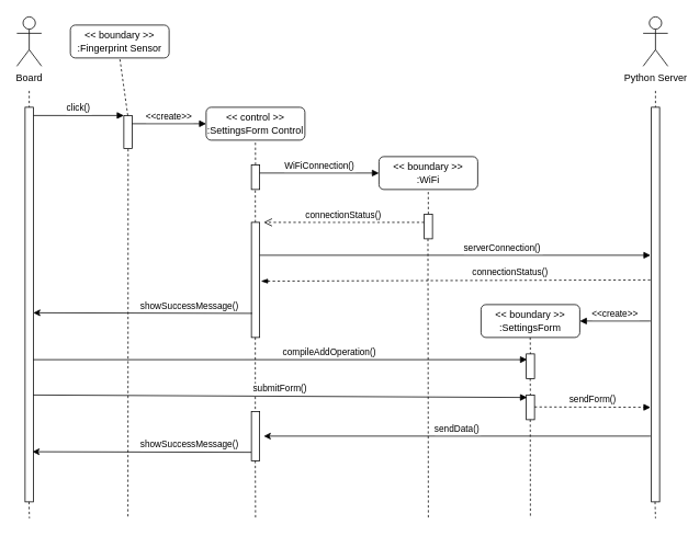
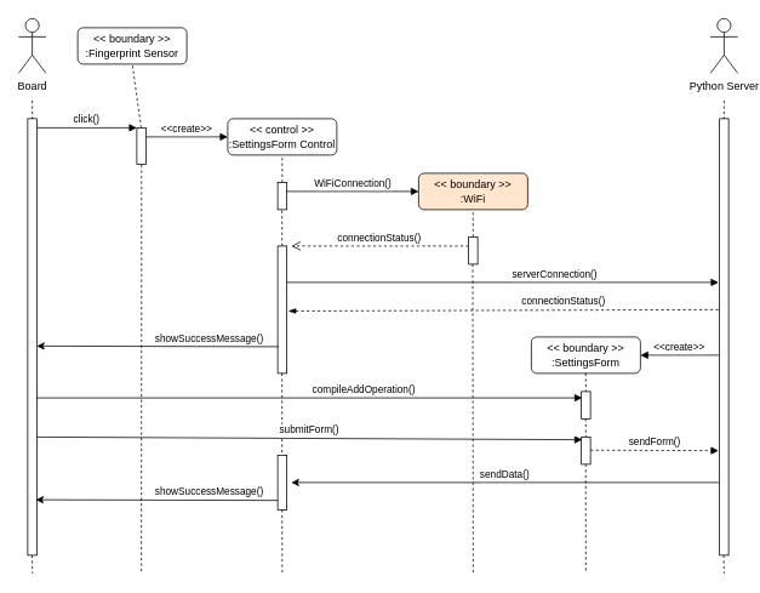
  <mxCell id="0" />
  <mxCell id="1" parent="0" />
  <mxCell id="2" value="connectionStatus()" style="verticalAlign=bottom;endArrow=open;dashed=1;endSize=8;exitX=0;exitY=0.95;shadow=0;strokeWidth=1;" parent="1" edge="1"><mxGeometry relative="1" as="geometry"><mxPoint x="320" y="270" as="targetPoint" /><mxPoint x="515" y="270" as="sourcePoint" /></mxGeometry></mxCell>
  <mxCell id="3" value="click()" style="verticalAlign=bottom;endArrow=block;shadow=0;strokeWidth=1;entryX=0;entryY=0;entryDx=0;entryDy=0;entryPerimeter=0;" parent="1" target="7" edge="1"><mxGeometry relative="1" as="geometry"><mxPoint x="40" y="140" as="sourcePoint" /><mxPoint x="110" y="140" as="targetPoint" /></mxGeometry></mxCell>
  <mxCell id="4" value="Board" style="shape=umlActor;verticalLabelPosition=bottom;verticalAlign=top;html=1;outlineConnect=0;" parent="1" vertex="1"><mxGeometry x="20" y="20" width="30" height="60" as="geometry" /></mxCell>
  <mxCell id="5" value="" style="points=[];perimeter=orthogonalPerimeter;rounded=0;shadow=0;strokeWidth=1;" parent="1" vertex="1"><mxGeometry x="30" y="130" width="10" height="480" as="geometry" /></mxCell>
  <mxCell id="6" value="" style="endArrow=none;dashed=1;html=1;rounded=0;" parent="1" edge="1"><mxGeometry width="50" height="50" relative="1" as="geometry"><mxPoint x="35" y="110" as="sourcePoint" /><mxPoint x="35" y="130" as="targetPoint" /></mxGeometry></mxCell>
  <mxCell id="7" value="" style="points=[];perimeter=orthogonalPerimeter;rounded=0;shadow=0;strokeWidth=1;" parent="1" vertex="1"><mxGeometry x="150" y="140" width="10" height="40" as="geometry" /></mxCell>
  <mxCell id="8" value="" style="endArrow=none;dashed=1;html=1;rounded=0;exitX=0.48;exitY=0;exitDx=0;exitDy=0;exitPerimeter=0;entryX=0.5;entryY=1;entryDx=0;entryDy=0;" parent="1" source="7" target="9" edge="1"><mxGeometry width="50" height="50" relative="1" as="geometry"><mxPoint x="360" y="200" as="sourcePoint" /><mxPoint x="155" y="90" as="targetPoint" /></mxGeometry></mxCell>
  <mxCell id="9" value="&lt;div&gt;&amp;lt;&amp;lt; boundary &amp;gt;&amp;gt;&lt;/div&gt;&lt;div&gt;:Fingerprint Sensor&lt;br&gt;&lt;/div&gt;" style="rounded=1;whiteSpace=wrap;html=1;" parent="1" vertex="1"><mxGeometry x="85" y="30" width="120" height="40" as="geometry" /></mxCell>
  <mxCell id="10" value="" style="endArrow=none;dashed=1;html=1;rounded=0;exitX=0.522;exitY=1.019;exitDx=0;exitDy=0;exitPerimeter=0;" parent="1" source="7" edge="1"><mxGeometry width="50" height="50" relative="1" as="geometry"><mxPoint x="310" y="170" as="sourcePoint" /><mxPoint x="155" y="630" as="targetPoint" /></mxGeometry></mxCell>
  <mxCell id="11" value="&lt;&lt;create&gt;&gt;" style="verticalAlign=bottom;endArrow=block;shadow=0;strokeWidth=1;" parent="1" edge="1"><mxGeometry relative="1" as="geometry"><mxPoint x="160" y="150" as="sourcePoint" /><mxPoint x="250" y="150" as="targetPoint" /></mxGeometry></mxCell>
  <mxCell id="12" value="&lt;div&gt;&amp;lt;&amp;lt; control &amp;gt;&amp;gt;&lt;/div&gt;&lt;div&gt;:SettingsForm Control&lt;br&gt;&lt;/div&gt;" style="rounded=1;whiteSpace=wrap;html=1;" parent="1" vertex="1"><mxGeometry x="250" y="130" width="120" height="40" as="geometry" /></mxCell>
  <mxCell id="13" value="" style="endArrow=none;dashed=1;html=1;rounded=0;entryX=0.5;entryY=1;entryDx=0;entryDy=0;" parent="1" edge="1"><mxGeometry width="50" height="50" relative="1" as="geometry"><mxPoint x="310" y="200" as="sourcePoint" /><mxPoint x="309.86" y="170" as="targetPoint" /></mxGeometry></mxCell>
  <mxCell id="14" value="" style="points=[];perimeter=orthogonalPerimeter;rounded=0;shadow=0;strokeWidth=1;" parent="1" vertex="1"><mxGeometry x="305" y="200" width="10" height="30" as="geometry" /></mxCell>
  <mxCell id="15" value="WiFiConnection()" style="verticalAlign=bottom;endArrow=block;shadow=0;strokeWidth=1;" parent="1" edge="1"><mxGeometry relative="1" as="geometry"><mxPoint x="315" y="210" as="sourcePoint" /><mxPoint x="460" y="210" as="targetPoint" /></mxGeometry></mxCell>
- <mxCell id="16" value="&lt;div&gt;&amp;lt;&amp;lt; boundary &amp;gt;&amp;gt;&lt;/div&gt;&lt;div&gt;:WiFi&lt;br&gt;&lt;/div&gt;" style="rounded=1;whiteSpace=wrap;html=1;" parent="1" vertex="1"><mxGeometry x="460" y="190" width="120" height="40" as="geometry" /></mxCell>
+ <mxCell id="16" value="&lt;div&gt;&amp;lt;&amp;lt; boundary &amp;gt;&amp;gt;&lt;/div&gt;&lt;div&gt;:WiFi&lt;br&gt;&lt;/div&gt;" style="rounded=1;whiteSpace=wrap;html=1;fillColor=#ffe6cc;" parent="1" vertex="1"><mxGeometry x="460" y="190" width="120" height="40" as="geometry" /></mxCell>
  <mxCell id="17" value="" style="endArrow=none;dashed=1;html=1;rounded=0;entryX=0.5;entryY=1;entryDx=0;entryDy=0;" parent="1" edge="1"><mxGeometry width="50" height="50" relative="1" as="geometry"><mxPoint x="520" y="260" as="sourcePoint" /><mxPoint x="519.86" y="230" as="targetPoint" /></mxGeometry></mxCell>
  <mxCell id="18" value="" style="points=[];perimeter=orthogonalPerimeter;rounded=0;shadow=0;strokeWidth=1;" parent="1" vertex="1"><mxGeometry x="515" y="260" width="10" height="30" as="geometry" /></mxCell>
  <mxCell id="19" value="" style="endArrow=none;dashed=1;html=1;rounded=0;entryX=0.5;entryY=1;entryDx=0;entryDy=0;exitX=0.48;exitY=0;exitDx=0;exitDy=0;exitPerimeter=0;" parent="1" source="20" edge="1"><mxGeometry x="-1" y="30" width="50" height="50" relative="1" as="geometry"><mxPoint x="309.85" y="260" as="sourcePoint" /><mxPoint x="309.71" y="230" as="targetPoint" /><mxPoint x="30" y="30" as="offset" /></mxGeometry></mxCell>
  <mxCell id="20" value="" style="points=[];perimeter=orthogonalPerimeter;rounded=0;shadow=0;strokeWidth=1;" parent="1" vertex="1"><mxGeometry x="305" y="270" width="10" height="140" as="geometry" /></mxCell>
  <mxCell id="21" value="serverConnection()" style="verticalAlign=bottom;endArrow=block;shadow=0;strokeWidth=1;" parent="1" edge="1"><mxGeometry x="0.242" relative="1" as="geometry"><mxPoint x="315" y="310" as="sourcePoint" /><mxPoint x="790" y="310" as="targetPoint" /><mxPoint as="offset" /></mxGeometry></mxCell>
  <mxCell id="22" value="compileAddOperation()" style="verticalAlign=bottom;endArrow=block;shadow=0;strokeWidth=1;entryX=0.1;entryY=0.233;entryDx=0;entryDy=0;entryPerimeter=0;" parent="1" target="34" edge="1"><mxGeometry x="0.2" relative="1" as="geometry"><mxPoint x="40" y="437" as="sourcePoint" /><mxPoint x="660" y="440" as="targetPoint" /><mxPoint as="offset" /></mxGeometry></mxCell>
  <mxCell id="23" value="connectionStatus()" style="verticalAlign=bottom;endArrow=none;shadow=0;strokeWidth=1;endFill=0;startArrow=blockThin;startFill=1;dashed=1;" parent="1" edge="1"><mxGeometry x="0.282" y="1" relative="1" as="geometry"><mxPoint x="316.67" y="341.5" as="sourcePoint" /><mxPoint x="790" y="340" as="targetPoint" /><mxPoint as="offset" /></mxGeometry></mxCell>
  <mxCell id="24" value="showSuccessMessage()" style="verticalAlign=bottom;endArrow=none;shadow=0;strokeWidth=1;entryX=0.1;entryY=0.01;entryDx=0;entryDy=0;entryPerimeter=0;endFill=0;startArrow=classic;startFill=1;" parent="1" edge="1"><mxGeometry x="0.429" relative="1" as="geometry"><mxPoint x="40" y="380" as="sourcePoint" /><mxPoint x="306" y="380.7" as="targetPoint" /><mxPoint as="offset" /></mxGeometry></mxCell>
  <mxCell id="25" value="showSuccessMessage()" style="verticalAlign=bottom;endArrow=none;shadow=0;strokeWidth=1;entryX=0.1;entryY=0.01;entryDx=0;entryDy=0;entryPerimeter=0;endFill=0;startArrow=classic;startFill=1;" parent="1" edge="1"><mxGeometry x="0.436" relative="1" as="geometry"><mxPoint x="39" y="549" as="sourcePoint" /><mxPoint x="305" y="549.7" as="targetPoint" /><mxPoint as="offset" /></mxGeometry></mxCell>
  <mxCell id="26" value="" style="points=[];perimeter=orthogonalPerimeter;rounded=0;shadow=0;strokeWidth=1;" parent="1" vertex="1"><mxGeometry x="305" y="500" width="10" height="60" as="geometry" /></mxCell>
  <mxCell id="27" value="Python Server" style="shape=umlActor;verticalLabelPosition=bottom;verticalAlign=top;html=1;outlineConnect=0;" parent="1" vertex="1"><mxGeometry x="781" y="20" width="30" height="60" as="geometry" /></mxCell>
  <mxCell id="28" value="" style="points=[];perimeter=orthogonalPerimeter;rounded=0;shadow=0;strokeWidth=1;" parent="1" vertex="1"><mxGeometry x="791" y="130" width="10" height="480" as="geometry" /></mxCell>
  <mxCell id="29" value="" style="endArrow=none;dashed=1;html=1;rounded=0;" parent="1" edge="1"><mxGeometry width="50" height="50" relative="1" as="geometry"><mxPoint x="796" y="110" as="sourcePoint" /><mxPoint x="796" y="130" as="targetPoint" /></mxGeometry></mxCell>
  <mxCell id="30" value="" style="endArrow=none;dashed=1;html=1;rounded=0;" parent="1" edge="1"><mxGeometry x="1" y="-20" width="50" height="50" relative="1" as="geometry"><mxPoint x="309.71" y="560" as="sourcePoint" /><mxPoint x="310" y="630" as="targetPoint" /><mxPoint as="offset" /></mxGeometry></mxCell>
  <mxCell id="31" value="" style="endArrow=none;dashed=1;html=1;rounded=0;" parent="1" target="26" edge="1"><mxGeometry x="1" y="-20" width="50" height="50" relative="1" as="geometry"><mxPoint x="309.71" y="410" as="sourcePoint" /><mxPoint x="310.22" y="446.34" as="targetPoint" /><mxPoint as="offset" /></mxGeometry></mxCell>
  <mxCell id="32" value="&lt;div&gt;&amp;lt;&amp;lt; boundary &amp;gt;&amp;gt;&lt;/div&gt;&lt;div&gt;:SettingsForm&lt;br&gt;&lt;/div&gt;" style="rounded=1;whiteSpace=wrap;html=1;" parent="1" vertex="1"><mxGeometry x="584" y="370" width="120" height="40" as="geometry" /></mxCell>
  <mxCell id="33" value="&lt;&lt;create&gt;&gt;" style="verticalAlign=bottom;endArrow=none;shadow=0;strokeWidth=1;endFill=0;startArrow=block;startFill=1;exitX=1;exitY=0.5;exitDx=0;exitDy=0;" parent="1" source="32" edge="1"><mxGeometry relative="1" as="geometry"><mxPoint x="470" y="389.5" as="sourcePoint" /><mxPoint x="790" y="390" as="targetPoint" /></mxGeometry></mxCell>
  <mxCell id="34" value="" style="points=[];perimeter=orthogonalPerimeter;rounded=0;shadow=0;strokeWidth=1;" parent="1" vertex="1"><mxGeometry x="639" y="430" width="10" height="30" as="geometry" /></mxCell>
  <mxCell id="35" value="" style="endArrow=none;dashed=1;html=1;rounded=0;" parent="1" edge="1"><mxGeometry x="1" y="-20" width="50" height="50" relative="1" as="geometry"><mxPoint x="643.75" y="410" as="sourcePoint" /><mxPoint x="644" y="430" as="targetPoint" /><mxPoint as="offset" /></mxGeometry></mxCell>
  <mxCell id="36" value="" style="endArrow=none;dashed=1;html=1;rounded=0;" parent="1" edge="1"><mxGeometry x="1" y="-20" width="50" height="50" relative="1" as="geometry"><mxPoint x="643.74" y="460" as="sourcePoint" /><mxPoint x="643.99" y="480" as="targetPoint" /><mxPoint as="offset" /></mxGeometry></mxCell>
  <mxCell id="37" value="" style="points=[];perimeter=orthogonalPerimeter;rounded=0;shadow=0;strokeWidth=1;" parent="1" vertex="1"><mxGeometry x="639" y="480" width="10" height="30" as="geometry" /></mxCell>
  <mxCell id="38" value="submitForm()" style="verticalAlign=bottom;endArrow=block;shadow=0;strokeWidth=1;" parent="1" edge="1"><mxGeometry relative="1" as="geometry"><mxPoint x="40" y="480" as="sourcePoint" /><mxPoint x="640" y="483" as="targetPoint" /></mxGeometry></mxCell>
  <mxCell id="39" value="sendForm()" style="verticalAlign=bottom;endArrow=block;shadow=0;strokeWidth=1;endFill=1;startArrow=none;startFill=0;dashed=1;" parent="1" edge="1"><mxGeometry relative="1" as="geometry"><mxPoint x="649" y="494.5" as="sourcePoint" /><mxPoint x="790" y="495" as="targetPoint" /></mxGeometry></mxCell>
  <mxCell id="40" value="sendData()" style="verticalAlign=bottom;endArrow=none;shadow=0;strokeWidth=1;endFill=0;startArrow=classic;startFill=1;" parent="1" edge="1"><mxGeometry relative="1" as="geometry"><mxPoint x="320" y="530" as="sourcePoint" /><mxPoint x="790" y="530" as="targetPoint" /></mxGeometry></mxCell>
  <mxCell id="41" value="" style="endArrow=none;dashed=1;html=1;rounded=0;" parent="1" edge="1"><mxGeometry x="1" y="-20" width="50" height="50" relative="1" as="geometry"><mxPoint x="795.5" y="610" as="sourcePoint" /><mxPoint x="796" y="630" as="targetPoint" /><mxPoint as="offset" /></mxGeometry></mxCell>
  <mxCell id="42" value="" style="endArrow=none;dashed=1;html=1;rounded=0;" parent="1" edge="1"><mxGeometry x="1" y="-20" width="50" height="50" relative="1" as="geometry"><mxPoint x="34.75" y="610" as="sourcePoint" /><mxPoint x="35.25" y="630" as="targetPoint" /><mxPoint as="offset" /></mxGeometry></mxCell>
  <mxCell id="43" value="" style="endArrow=none;dashed=1;html=1;rounded=0;" parent="1" edge="1"><mxGeometry x="1" y="-20" width="50" height="50" relative="1" as="geometry"><mxPoint x="519.5" y="290" as="sourcePoint" /><mxPoint x="520" y="630" as="targetPoint" /><mxPoint as="offset" /></mxGeometry></mxCell>
  <mxCell id="44" value="" style="endArrow=none;dashed=1;html=1;rounded=0;exitX=0.481;exitY=0.997;exitDx=0;exitDy=0;exitPerimeter=0;" parent="1" source="37" edge="1"><mxGeometry x="1" y="-20" width="50" height="50" relative="1" as="geometry"><mxPoint x="644" y="520" as="sourcePoint" /><mxPoint x="644" y="630" as="targetPoint" /><mxPoint as="offset" /></mxGeometry></mxCell>
